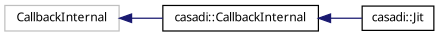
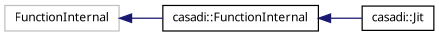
  digraph {
    rankdir=LR
    node [color=black fillcolor=white fontname="FreeSans.ttf" fontsize=10 shape=record style=filled]
    edge [color=midnightblue dir=back fontname="FreeSans.ttf" fontsize=10 labelfontname="FreeSans.ttf" labelfontsize=10 style=solid]
-   n1 [color=grey75 height=0.2 label=CallbackInternal width=0.4]
-   n2 [height=0.2 label="casadi::CallbackInternal" width=0.4]
+   n1 [color=grey75 height=0.2 label=FunctionInternal width=0.4]
+   n2 [height=0.2 label="casadi::FunctionInternal" width=0.4]
    n3 [height=0.2 label="casadi::Jit" width=0.4]
    n1 -> n2
    n2 -> n3
  }
